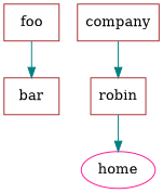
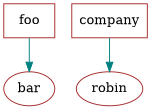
  digraph {
    node [color=brown shape=box]
    edge [color=teal]
    foo
-   bar
-   n3 [label=robin]
-   n4 [color=deeppink label=home shape=""]
+   bar [shape=ellipse]
+   n3 [label=robin shape=""]
    n5 [label=company]
    subgraph sub_1 {
      foo
      bar
    }
    foo -> bar
-   n3 -> n4
    n5 -> n3
  }
